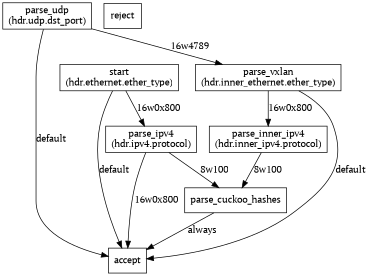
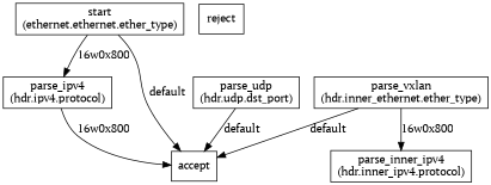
  digraph {
    fontname="PT Serif"
    node [fontname="PT Serif" shape=rectangle]
    edge [fontname="PT Serif"]
-   n1 [label="start\n(hdr.ethernet.ether_type)"]
+   n1 [label="start\n(ethernet.ethernet.ether_type)"]
    n2 [label="parse_ipv4\n(hdr.ipv4.protocol)"]
    n3 [label=accept]
-   n4 [label=parse_cuckoo_hashes]
    n5 [label="parse_udp\n(hdr.udp.dst_port)"]
    n6 [label="parse_vxlan\n(hdr.inner_ethernet.ether_type)"]
    n7 [label="parse_inner_ipv4\n(hdr.inner_ipv4.protocol)"]
    n8 [label=reject]
    n1 -> n2 [label="16w0x800"]
    n1 -> n3 [label=default]
    n2 -> n3 [label="16w0x800"]
-   n2 -> n4 [label="8w100"]
-   n4 -> n3 [label=always]
    n5 -> n3 [label=default]
-   n5 -> n6 [label="16w4789"]
    n6 -> n3 [label=default]
    n6 -> n7 [label="16w0x800"]
-   n7 -> n4 [label="8w100"]
  }
